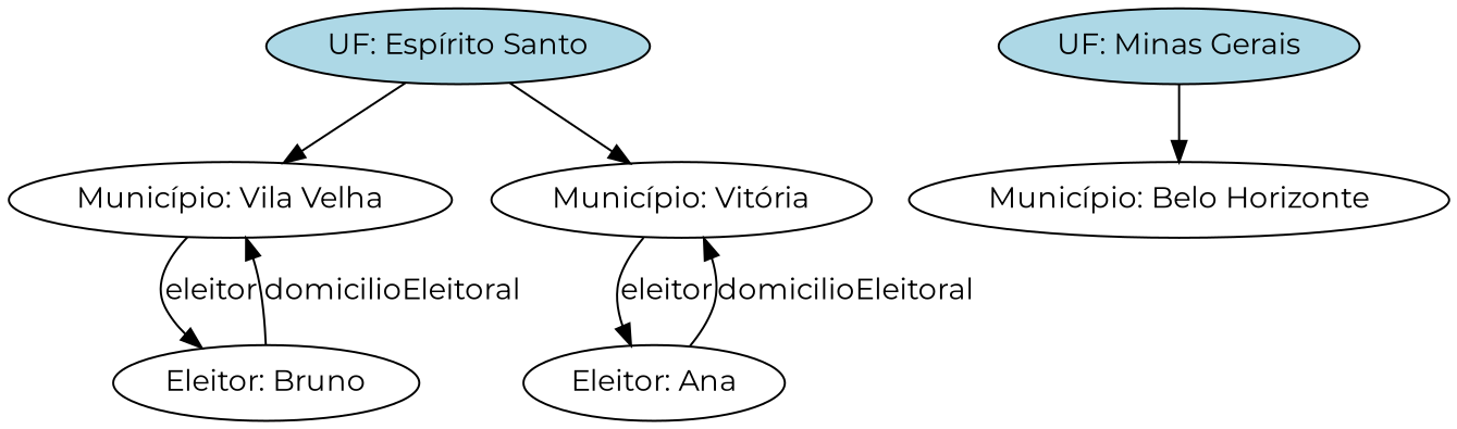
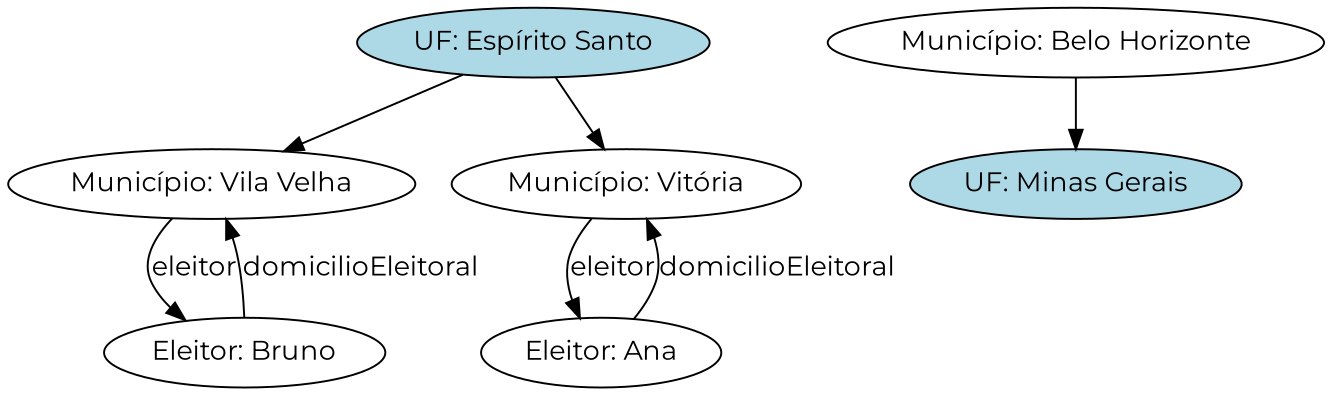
  digraph {
    fontname=Montserrat
    node [fontname=Montserrat]
    edge [fontname=Montserrat]
    n1 [fillcolor=lightblue label="UF: Espírito Santo" style=filled]
    n2 [label="Município: Vila Velha"]
    n3 [label="Município: Vitória"]
    n4 [label="Eleitor: Bruno"]
    n5 [label="Eleitor: Ana"]
    n6 [fillcolor=lightblue label="UF: Minas Gerais" style=filled]
    n7 [label="Município: Belo Horizonte"]
    n1 -> n2
    n1 -> n3
    n2 -> n4 [label=eleitor]
    n3 -> n5 [label=eleitor]
    n4 -> n2 [label=domicilioEleitoral]
    n5 -> n3 [label=domicilioEleitoral]
-   n6 -> n7
+   n7 -> n6
  }
